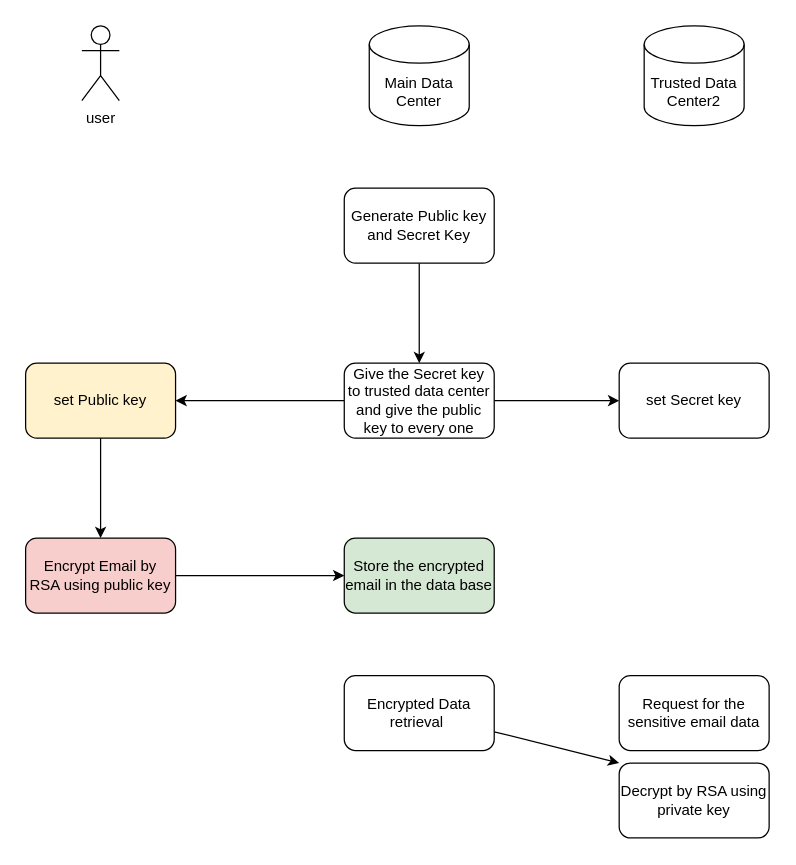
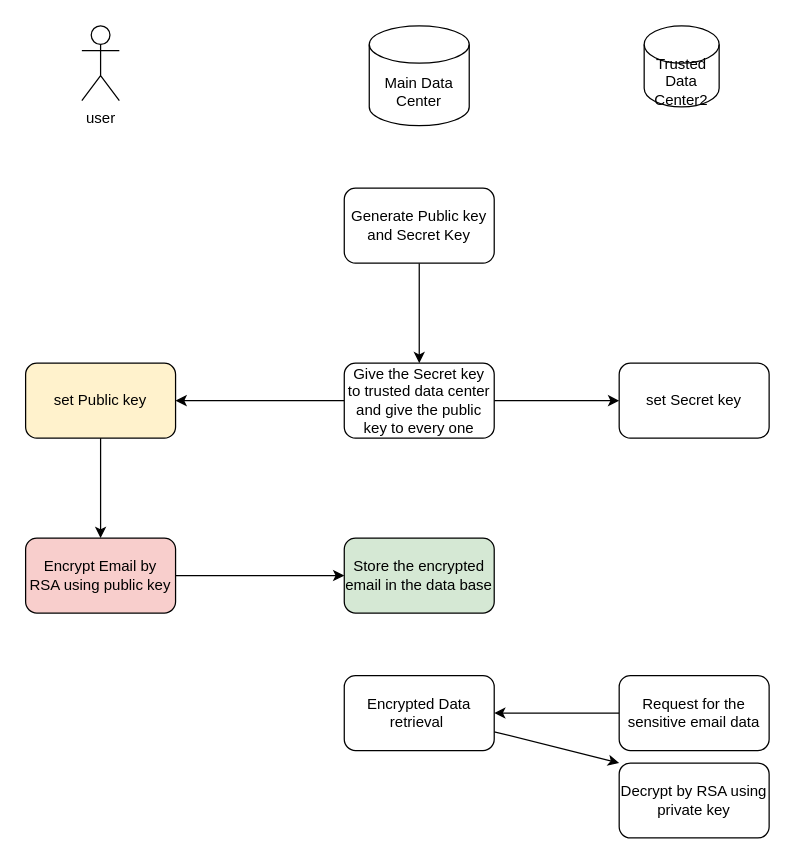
  <mxCell id="0" />
  <mxCell id="1" parent="0" />
  <mxCell id="2" value="Main Data Center" style="shape=cylinder3;whiteSpace=wrap;html=1;boundedLbl=1;backgroundOutline=1;size=15;" vertex="1" parent="1"><mxGeometry x="295" y="20" width="80" height="80" as="geometry" /></mxCell>
- <mxCell id="3" value="Trusted Data Center2" style="shape=cylinder3;whiteSpace=wrap;html=1;boundedLbl=1;backgroundOutline=1;size=15;" vertex="1" parent="1"><mxGeometry x="515" y="20" width="80" height="80" as="geometry" /></mxCell>
+ <mxCell id="3" value="Trusted Data Center2" style="shape=cylinder3;whiteSpace=wrap;html=1;boundedLbl=1;backgroundOutline=1;size=15;" vertex="1" parent="1"><mxGeometry x="515" y="20" width="60" height="65" as="geometry" /></mxCell>
  <mxCell id="4" value="user" style="shape=umlActor;verticalLabelPosition=bottom;verticalAlign=top;html=1;outlineConnect=0;" vertex="1" parent="1"><mxGeometry x="65" y="20" width="30" height="60" as="geometry" /></mxCell>
  <mxCell id="5" value="" style="edgeStyle=none;html=1;" edge="1" parent="1" source="6" target="9"><mxGeometry relative="1" as="geometry" /></mxCell>
  <mxCell id="6" value="Generate Public key and Secret Key" style="rounded=1;whiteSpace=wrap;html=1;" vertex="1" parent="1"><mxGeometry x="275" y="150" width="120" height="60" as="geometry" /></mxCell>
  <mxCell id="7" value="" style="edgeStyle=none;html=1;" edge="1" parent="1" source="9" target="10"><mxGeometry relative="1" as="geometry" /></mxCell>
  <mxCell id="8" value="" style="edgeStyle=none;html=1;" edge="1" parent="1" source="9" target="12"><mxGeometry relative="1" as="geometry" /></mxCell>
  <mxCell id="9" value="Give the Secret key to trusted data center and give the public key to every one" style="whiteSpace=wrap;html=1;rounded=1;" vertex="1" parent="1"><mxGeometry x="275" y="290" width="120" height="60" as="geometry" /></mxCell>
  <mxCell id="10" value="set Secret key" style="whiteSpace=wrap;html=1;rounded=1;" vertex="1" parent="1"><mxGeometry x="495" y="290" width="120" height="60" as="geometry" /></mxCell>
  <mxCell id="11" value="" style="edgeStyle=none;html=1;" edge="1" parent="1" source="12" target="14"><mxGeometry relative="1" as="geometry" /></mxCell>
  <mxCell id="12" value="set Public key" style="whiteSpace=wrap;html=1;rounded=1;fillColor=#fff2cc;" vertex="1" parent="1"><mxGeometry x="20" y="290" width="120" height="60" as="geometry" /></mxCell>
  <mxCell id="13" value="" style="edgeStyle=none;html=1;" edge="1" parent="1" source="14" target="15"><mxGeometry relative="1" as="geometry" /></mxCell>
  <mxCell id="14" value="Encrypt Email by RSA using public key" style="whiteSpace=wrap;html=1;rounded=1;fillColor=#f8cecc;" vertex="1" parent="1"><mxGeometry x="20" y="430" width="120" height="60" as="geometry" /></mxCell>
  <mxCell id="15" value="Store the encrypted email in the data base" style="whiteSpace=wrap;html=1;rounded=1;fillColor=#d5e8d4;" vertex="1" parent="1"><mxGeometry x="275" y="430" width="120" height="60" as="geometry" /></mxCell>
+ <mxCell id="16" value="" style="edgeStyle=none;html=1;" edge="1" parent="1" source="17" target="19"><mxGeometry relative="1" as="geometry" /></mxCell>
  <mxCell id="17" value="Request for the sensitive email data" style="whiteSpace=wrap;html=1;rounded=1;" vertex="1" parent="1"><mxGeometry x="495" y="540" width="120" height="60" as="geometry" /></mxCell>
  <mxCell id="18" style="edgeStyle=none;html=1;entryX=0;entryY=0;entryDx=0;entryDy=0;" edge="1" parent="1" source="19" target="20"><mxGeometry relative="1" as="geometry" /></mxCell>
  <mxCell id="19" value="Encrypted Data retrieval&amp;nbsp;" style="whiteSpace=wrap;html=1;rounded=1;" vertex="1" parent="1"><mxGeometry x="275" y="540" width="120" height="60" as="geometry" /></mxCell>
  <mxCell id="20" value="Decrypt by RSA using private key" style="whiteSpace=wrap;html=1;rounded=1;" vertex="1" parent="1"><mxGeometry x="495" y="610" width="120" height="60" as="geometry" /></mxCell>
